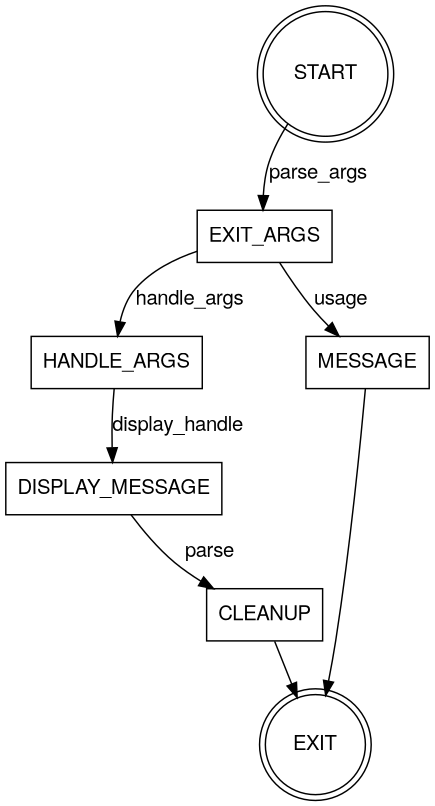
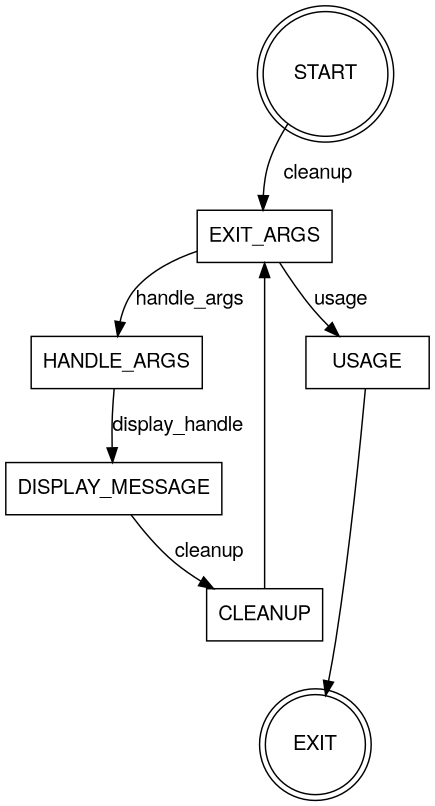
  digraph {
    fontname="Helvetica,Arial,sans-serif"
    rankdir=TB
    node [fontname="Helvetica,Arial,sans-serif" shape=box]
    edge [fontname="Helvetica,Arial,sans-serif"]
    START [shape=doublecircle]
    n2 [label=EXIT_ARGS]
-   USAGE [label=MESSAGE]
+   USAGE
    HANDLE_ARGS
    EXIT [shape=doublecircle]
    DISPLAY_MESSAGE
    CLEANUP
-   START -> n2 [label=parse_args]
+   START -> n2 [label=cleanup]
    START -> USAGE [style=invis]
    n2 -> USAGE [label=usage]
    n2 -> HANDLE_ARGS [label=handle_args]
    USAGE -> EXIT
    HANDLE_ARGS -> DISPLAY_MESSAGE [label=display_handle]
-   DISPLAY_MESSAGE -> CLEANUP [label=parse]
-   CLEANUP -> EXIT
+   DISPLAY_MESSAGE -> CLEANUP [label=cleanup]
+   CLEANUP -> n2
  }
